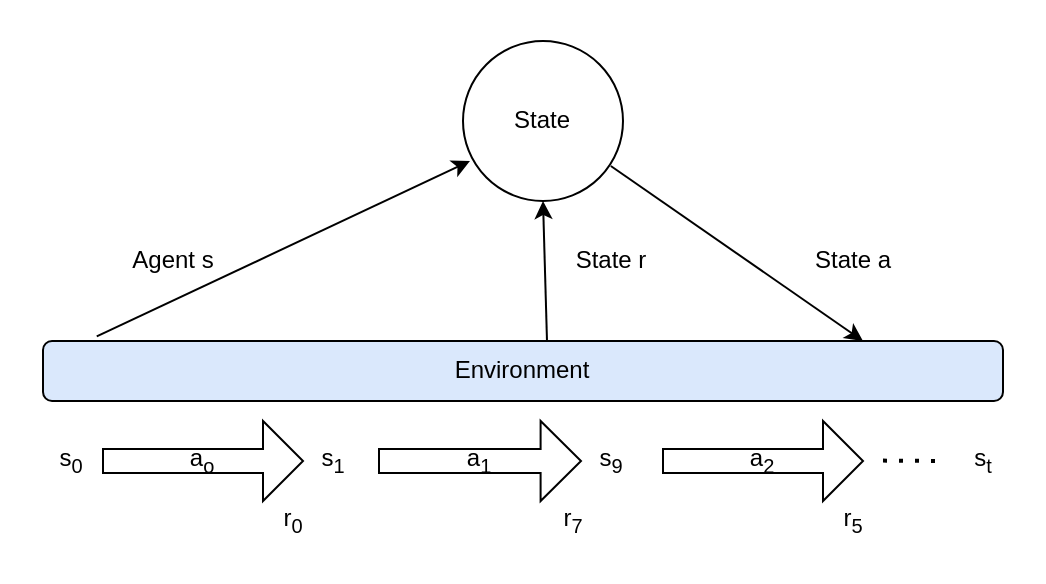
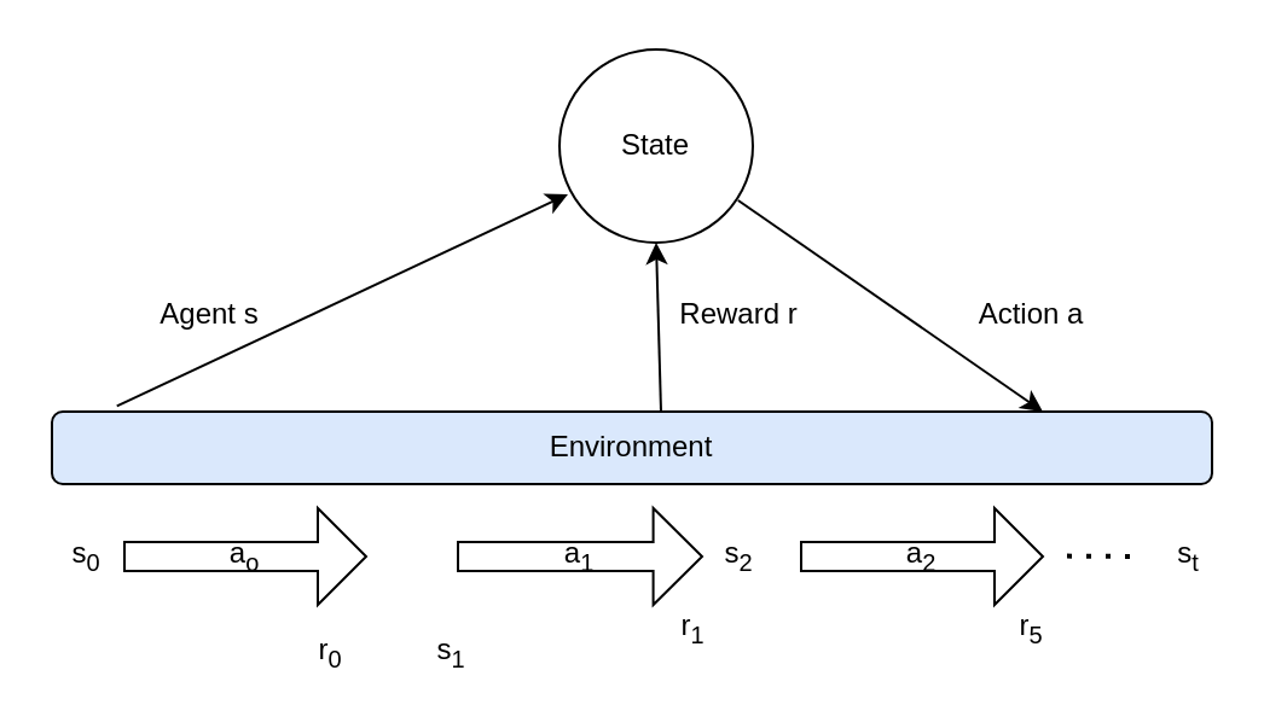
  <mxCell id="0" />
  <mxCell id="1" parent="0" />
  <mxCell id="2" value="Environment" style="rounded=1;whiteSpace=wrap;html=1;fillColor=#dae8fc;" parent="1" vertex="1"><mxGeometry x="21" y="170" width="480" height="30" as="geometry" /></mxCell>
  <mxCell id="3" value="" style="endArrow=classic;html=1;rounded=0;exitX=0.525;exitY=0;exitDx=0;exitDy=0;exitPerimeter=0;" parent="1" source="2" edge="1"><mxGeometry width="50" height="50" relative="1" as="geometry"><mxPoint x="251.24" y="150" as="sourcePoint" /><mxPoint x="271" y="100" as="targetPoint" /><Array as="points"><mxPoint x="271" y="100" /></Array></mxGeometry></mxCell>
  <mxCell id="4" value="" style="endArrow=classic;html=1;rounded=0;exitX=0.056;exitY=-0.076;exitDx=0;exitDy=0;exitPerimeter=0;" parent="1" source="2" edge="1"><mxGeometry width="50" height="50" relative="1" as="geometry"><mxPoint x="31" y="140" as="sourcePoint" /><mxPoint x="234.5" y="80" as="targetPoint" /><Array as="points"><mxPoint x="234.5" y="80" /></Array></mxGeometry></mxCell>
  <mxCell id="5" value="" style="endArrow=classic;html=1;rounded=0;exitX=0.924;exitY=0.781;exitDx=0;exitDy=0;exitPerimeter=0;" parent="1" source="16" edge="1"><mxGeometry width="50" height="50" relative="1" as="geometry"><mxPoint x="381" y="120" as="sourcePoint" /><mxPoint x="431" y="170" as="targetPoint" /></mxGeometry></mxCell>
  <mxCell id="6" value="Agent s" style="text;html=1;align=center;verticalAlign=middle;resizable=0;points=[];autosize=1;strokeColor=none;fillColor=none;" parent="1" vertex="1"><mxGeometry x="61" y="120" width="50" height="20" as="geometry" /></mxCell>
- <mxCell id="7" value="State r" style="text;html=1;align=center;verticalAlign=middle;resizable=0;points=[];autosize=1;strokeColor=none;fillColor=none;" parent="1" vertex="1"><mxGeometry x="275" y="120" width="60" height="20" as="geometry" /></mxCell>
- <mxCell id="8" value="State a" style="text;html=1;align=center;verticalAlign=middle;resizable=0;points=[];autosize=1;strokeColor=none;fillColor=none;" parent="1" vertex="1"><mxGeometry x="396" y="120" width="60" height="20" as="geometry" /></mxCell>
+ <mxCell id="7" value="Reward r" style="text;html=1;align=center;verticalAlign=middle;resizable=0;points=[];autosize=1;strokeColor=none;fillColor=none;" parent="1" vertex="1"><mxGeometry x="275" y="120" width="60" height="20" as="geometry" /></mxCell>
+ <mxCell id="8" value="Action a" style="text;html=1;align=center;verticalAlign=middle;resizable=0;points=[];autosize=1;strokeColor=none;fillColor=none;" parent="1" vertex="1"><mxGeometry x="396" y="120" width="60" height="20" as="geometry" /></mxCell>
  <mxCell id="9" value="a&lt;sub&gt;o&lt;/sub&gt;" style="shape=singleArrow;whiteSpace=wrap;html=1;" parent="1" vertex="1"><mxGeometry x="51" y="210" width="100" height="40" as="geometry" /></mxCell>
  <mxCell id="10" value="a&lt;sub&gt;1&lt;/sub&gt;" style="shape=singleArrow;whiteSpace=wrap;html=1;" parent="1" vertex="1"><mxGeometry x="189" y="210" width="101" height="40" as="geometry" /></mxCell>
  <mxCell id="11" value="s&lt;sub&gt;0&lt;/sub&gt;" style="text;html=1;resizable=0;autosize=1;align=center;verticalAlign=middle;points=[];fillColor=none;strokeColor=none;rounded=0;" parent="1" vertex="1"><mxGeometry x="20" y="220" width="30" height="20" as="geometry" /></mxCell>
- <mxCell id="12" value="s&lt;sub&gt;1&lt;/sub&gt;" style="text;html=1;resizable=0;autosize=1;align=center;verticalAlign=middle;points=[];fillColor=none;strokeColor=none;rounded=0;" parent="1" vertex="1"><mxGeometry x="151" y="220" width="30" height="20" as="geometry" /></mxCell>
- <mxCell id="13" value="s&lt;sub&gt;9&lt;/sub&gt;" style="text;html=1;resizable=0;autosize=1;align=center;verticalAlign=middle;points=[];fillColor=none;strokeColor=none;rounded=0;" parent="1" vertex="1"><mxGeometry x="290" y="220" width="30" height="20" as="geometry" /></mxCell>
+ <mxCell id="12" value="s&lt;sub&gt;1&lt;/sub&gt;" style="text;html=1;resizable=0;autosize=1;align=center;verticalAlign=middle;points=[];fillColor=none;strokeColor=none;rounded=0;" parent="1" vertex="1"><mxGeometry x="171" y="260" width="30" height="20" as="geometry" /></mxCell>
+ <mxCell id="13" value="s&lt;sub&gt;2&lt;/sub&gt;" style="text;html=1;resizable=0;autosize=1;align=center;verticalAlign=middle;points=[];fillColor=none;strokeColor=none;rounded=0;" parent="1" vertex="1"><mxGeometry x="290" y="220" width="30" height="20" as="geometry" /></mxCell>
  <mxCell id="14" value="a&lt;sub&gt;2&lt;/sub&gt;" style="shape=singleArrow;whiteSpace=wrap;html=1;" parent="1" vertex="1"><mxGeometry x="331" y="210" width="100" height="40" as="geometry" /></mxCell>
  <mxCell id="15" value="" style="endArrow=none;dashed=1;html=1;dashPattern=1 3;strokeWidth=2;rounded=0;" parent="1" edge="1"><mxGeometry width="50" height="50" relative="1" as="geometry"><mxPoint x="441" y="229.8" as="sourcePoint" /><mxPoint x="471" y="230" as="targetPoint" /><Array as="points"><mxPoint x="441" y="229.8" /></Array></mxGeometry></mxCell>
  <mxCell id="16" value="State" style="ellipse;whiteSpace=wrap;html=1;aspect=fixed;" parent="1" vertex="1"><mxGeometry x="231" y="20" width="80" height="80" as="geometry" /></mxCell>
- <mxCell id="17" value="r&lt;sub&gt;0&lt;/sub&gt;" style="text;html=1;resizable=0;autosize=1;align=center;verticalAlign=middle;points=[];fillColor=none;strokeColor=none;rounded=0;" parent="1" vertex="1"><mxGeometry x="131" y="250" width="30" height="20" as="geometry" /></mxCell>
- <mxCell id="18" value="r&lt;sub&gt;7&lt;/sub&gt;" style="text;html=1;resizable=0;autosize=1;align=center;verticalAlign=middle;points=[];fillColor=none;strokeColor=none;rounded=0;" parent="1" vertex="1"><mxGeometry x="271" y="250" width="30" height="20" as="geometry" /></mxCell>
+ <mxCell id="17" value="r&lt;sub&gt;0&lt;/sub&gt;" style="text;html=1;resizable=0;autosize=1;align=center;verticalAlign=middle;points=[];fillColor=none;strokeColor=none;rounded=0;" parent="1" vertex="1"><mxGeometry x="121" y="260" width="30" height="20" as="geometry" /></mxCell>
+ <mxCell id="18" value="r&lt;sub&gt;1&lt;/sub&gt;" style="text;html=1;resizable=0;autosize=1;align=center;verticalAlign=middle;points=[];fillColor=none;strokeColor=none;rounded=0;" parent="1" vertex="1"><mxGeometry x="271" y="250" width="30" height="20" as="geometry" /></mxCell>
  <mxCell id="19" value="r&lt;sub&gt;5&lt;/sub&gt;" style="text;html=1;resizable=0;autosize=1;align=center;verticalAlign=middle;points=[];fillColor=none;strokeColor=none;rounded=0;" parent="1" vertex="1"><mxGeometry x="411" y="250" width="30" height="20" as="geometry" /></mxCell>
  <mxCell id="20" value="s&lt;sub&gt;t&lt;/sub&gt;" style="text;html=1;resizable=0;autosize=1;align=center;verticalAlign=middle;points=[];fillColor=none;strokeColor=none;rounded=0;" parent="1" vertex="1"><mxGeometry x="481" y="220" width="20" height="20" as="geometry" /></mxCell>
